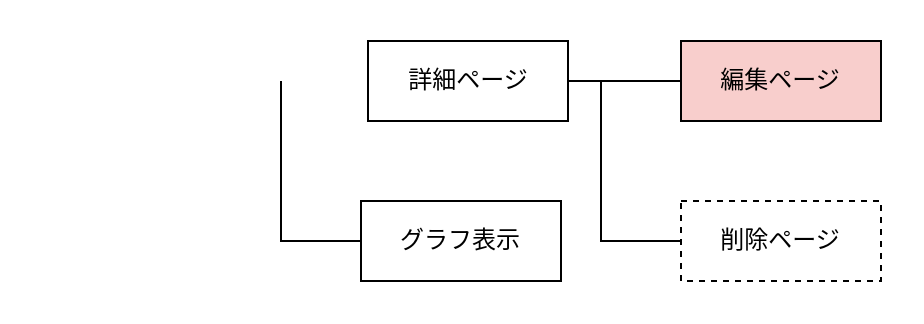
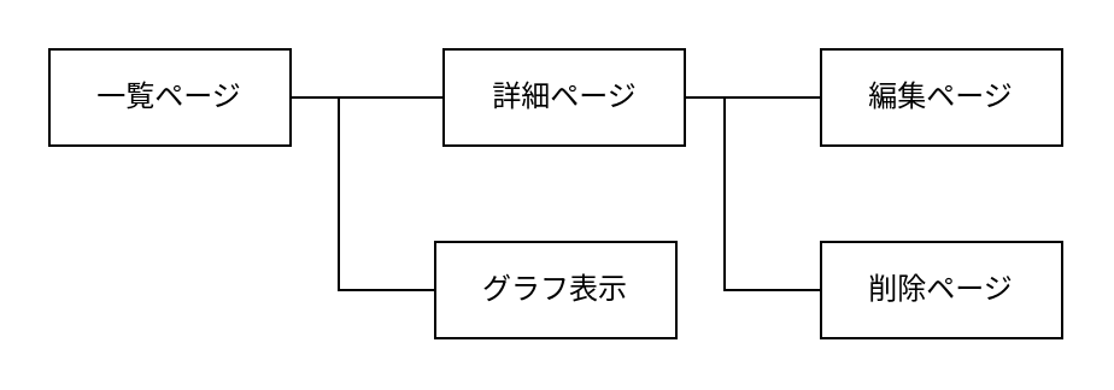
  <mxCell id="0" />
  <mxCell id="1" parent="0" />
+ <mxCell id="2" value="一覧ページ" style="whiteSpace=wrap;html=1;align=center;" vertex="1" parent="1"><mxGeometry x="20" y="20" width="100" height="40" as="geometry" /></mxCell>
  <mxCell id="3" value="詳細ページ" style="whiteSpace=wrap;html=1;align=center;" vertex="1" parent="1"><mxGeometry x="183.5" y="20" width="100" height="40" as="geometry" /></mxCell>
- <mxCell id="4" value="編集ページ" style="whiteSpace=wrap;html=1;align=center;fillColor=#f8cecc;" vertex="1" parent="1"><mxGeometry x="340" y="20" width="100" height="40" as="geometry" /></mxCell>
- <mxCell id="5" value="削除ページ" style="whiteSpace=wrap;html=1;align=center;dashed=1;" vertex="1" parent="1"><mxGeometry x="340" y="100" width="100" height="40" as="geometry" /></mxCell>
+ <mxCell id="4" value="編集ページ" style="whiteSpace=wrap;html=1;align=center;" vertex="1" parent="1"><mxGeometry x="340" y="20" width="100" height="40" as="geometry" /></mxCell>
+ <mxCell id="5" value="削除ページ" style="whiteSpace=wrap;html=1;align=center;" vertex="1" parent="1"><mxGeometry x="340" y="100" width="100" height="40" as="geometry" /></mxCell>
  <mxCell id="6" value="グラフ表示" style="whiteSpace=wrap;html=1;align=center;" vertex="1" parent="1"><mxGeometry x="180" y="100" width="100" height="40" as="geometry" /></mxCell>
+ <mxCell id="7" value="" style="endArrow=none;html=1;rounded=0;exitX=1;exitY=0.5;exitDx=0;exitDy=0;entryX=0;entryY=0.5;entryDx=0;entryDy=0;" edge="1" parent="1" source="2" target="3"><mxGeometry relative="1" as="geometry"><mxPoint x="40" y="270" as="sourcePoint" /><mxPoint x="200" y="270" as="targetPoint" /></mxGeometry></mxCell>
  <mxCell id="8" value="" style="endArrow=none;html=1;rounded=0;entryX=0;entryY=0.5;entryDx=0;entryDy=0;" edge="1" parent="1" target="6"><mxGeometry relative="1" as="geometry"><mxPoint x="140" y="40" as="sourcePoint" /><mxPoint x="200" y="270" as="targetPoint" /><Array as="points"><mxPoint x="140" y="120" /></Array></mxGeometry></mxCell>
  <mxCell id="9" value="" style="endArrow=none;html=1;rounded=0;exitX=1;exitY=0.5;exitDx=0;exitDy=0;entryX=0;entryY=0.5;entryDx=0;entryDy=0;" edge="1" parent="1" source="3" target="4"><mxGeometry relative="1" as="geometry"><mxPoint x="160" y="270" as="sourcePoint" /><mxPoint x="320" y="270" as="targetPoint" /></mxGeometry></mxCell>
  <mxCell id="10" value="" style="endArrow=none;html=1;rounded=0;entryX=0;entryY=0.5;entryDx=0;entryDy=0;" edge="1" parent="1" target="5"><mxGeometry relative="1" as="geometry"><mxPoint x="300" y="40" as="sourcePoint" /><mxPoint x="320" y="270" as="targetPoint" /><Array as="points"><mxPoint x="300" y="120" /></Array></mxGeometry></mxCell>
